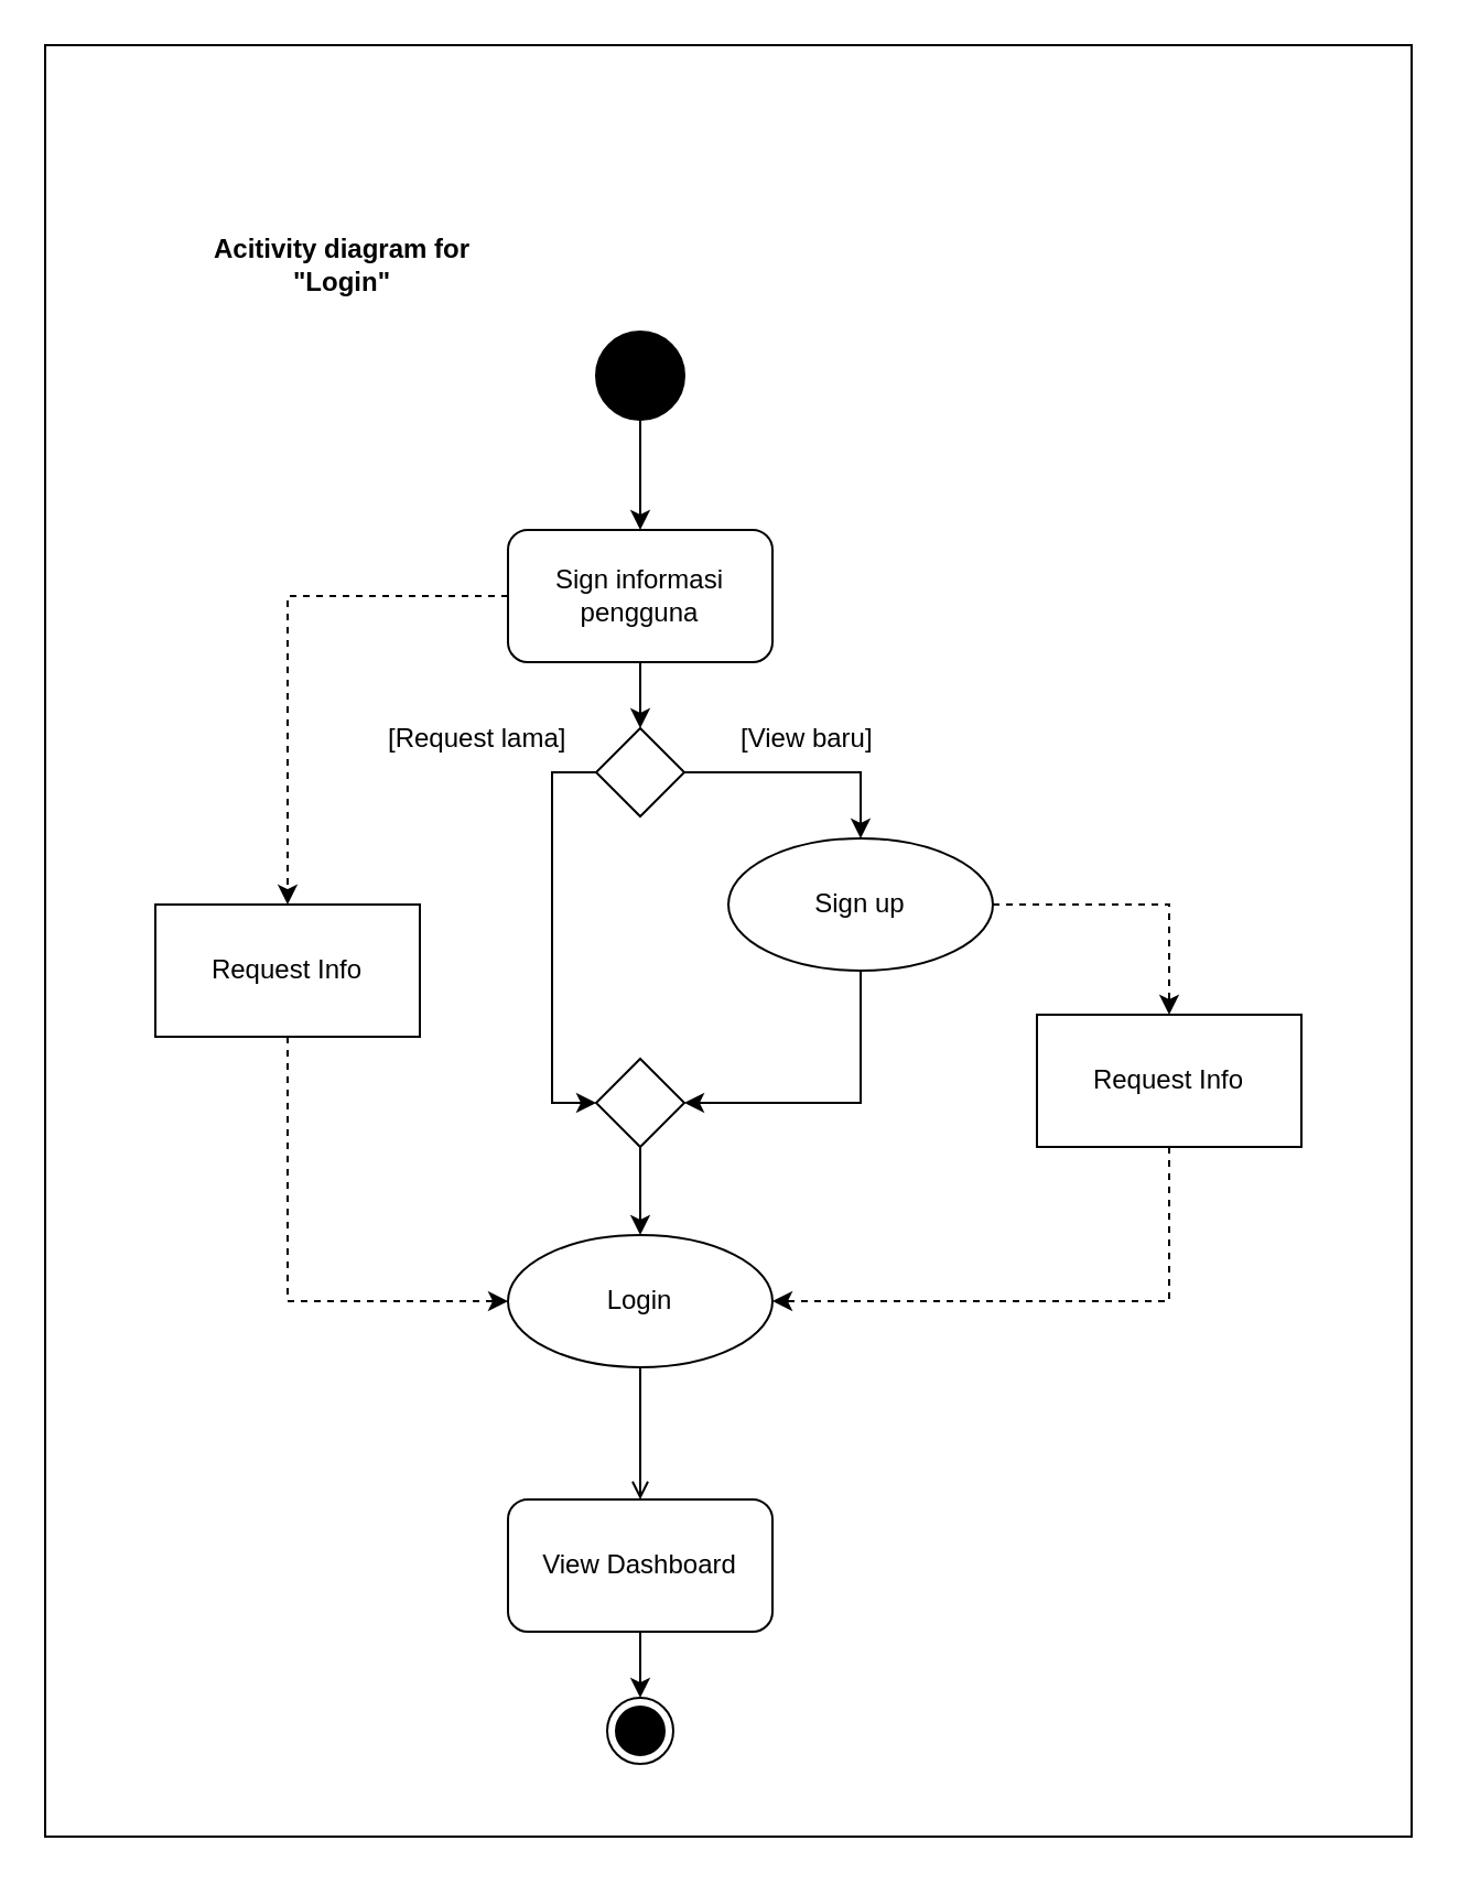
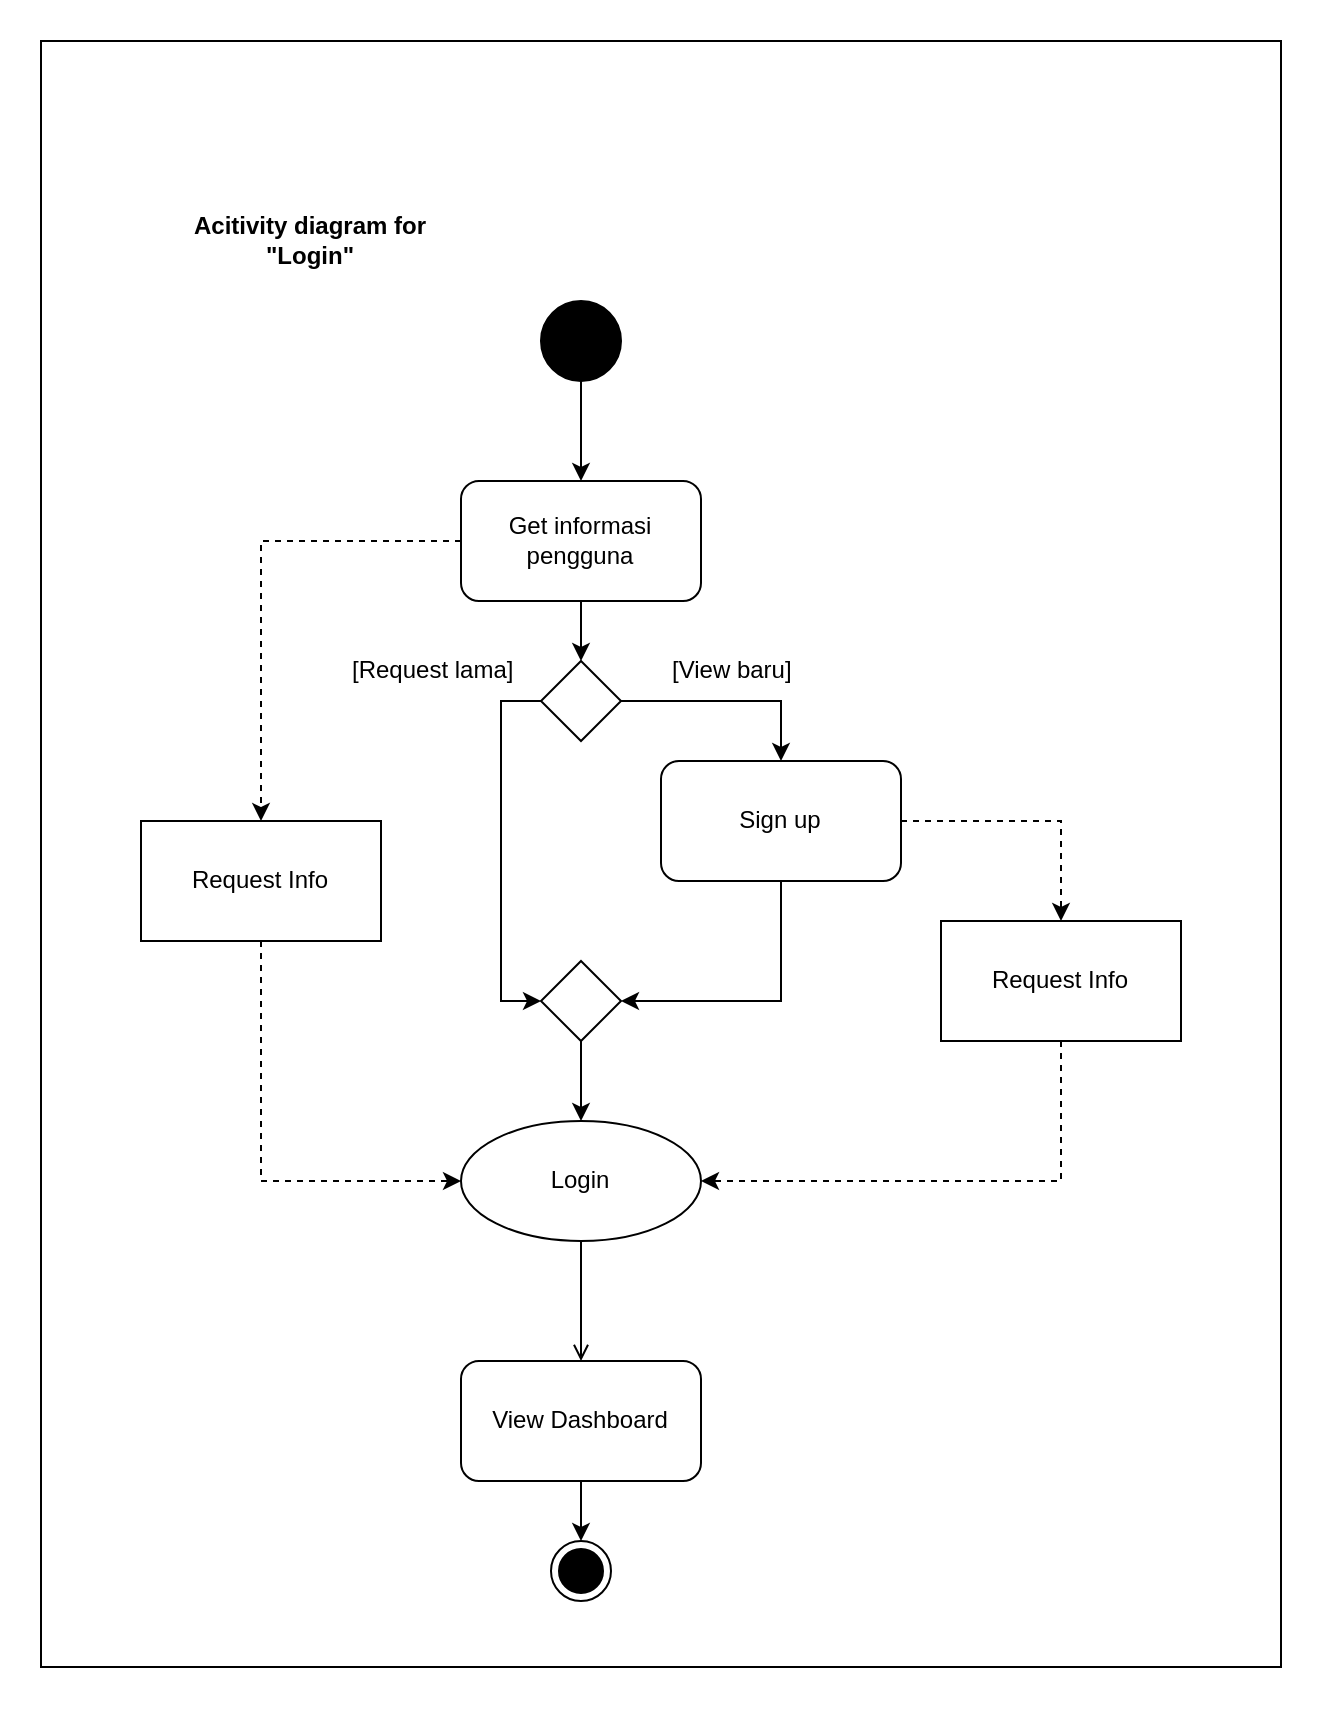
  <mxCell id="0" />
  <mxCell id="1" parent="0" />
  <mxCell id="2" value="" style="ellipse;whiteSpace=wrap;html=1;aspect=fixed;fillColor=#000000;" vertex="1" parent="1"><mxGeometry x="270" y="150" width="40" height="40" as="geometry" /></mxCell>
  <mxCell id="3" value="&lt;b&gt;Acitivity diagram for &quot;Login&quot;&lt;/b&gt;" style="text;html=1;strokeColor=none;fillColor=none;align=center;verticalAlign=middle;whiteSpace=wrap;rounded=0;" vertex="1" parent="1"><mxGeometry x="80" y="90" width="150" height="60" as="geometry" /></mxCell>
  <mxCell id="4" style="edgeStyle=orthogonalEdgeStyle;rounded=0;orthogonalLoop=1;jettySize=auto;html=1;entryX=0.5;entryY=0;entryDx=0;entryDy=0;dashed=1;" edge="1" parent="1" source="5" target="21"><mxGeometry relative="1" as="geometry" /></mxCell>
- <mxCell id="5" value="Sign informasi pengguna" style="rounded=1;whiteSpace=wrap;html=1;fillColor=default;" vertex="1" parent="1"><mxGeometry x="230" y="240" width="120" height="60" as="geometry" /></mxCell>
+ <mxCell id="5" value="Get informasi pengguna" style="rounded=1;whiteSpace=wrap;html=1;fillColor=default;" vertex="1" parent="1"><mxGeometry x="230" y="240" width="120" height="60" as="geometry" /></mxCell>
  <mxCell id="6" value="" style="endArrow=classic;html=1;rounded=0;exitX=0.5;exitY=1;exitDx=0;exitDy=0;entryX=0.5;entryY=0;entryDx=0;entryDy=0;" edge="1" parent="1" source="2" target="5"><mxGeometry width="50" height="50" relative="1" as="geometry"><mxPoint x="320" y="440" as="sourcePoint" /><mxPoint x="370" y="390" as="targetPoint" /></mxGeometry></mxCell>
  <mxCell id="7" style="edgeStyle=orthogonalEdgeStyle;rounded=0;orthogonalLoop=1;jettySize=auto;html=1;" edge="1" parent="1" source="9" target="13"><mxGeometry relative="1" as="geometry" /></mxCell>
  <mxCell id="8" style="edgeStyle=orthogonalEdgeStyle;rounded=0;orthogonalLoop=1;jettySize=auto;html=1;entryX=0;entryY=0.5;entryDx=0;entryDy=0;" edge="1" parent="1" source="9" target="15"><mxGeometry relative="1" as="geometry"><Array as="points"><mxPoint x="250" y="350" /><mxPoint x="250" y="500" /></Array></mxGeometry></mxCell>
  <mxCell id="9" value="" style="rhombus;whiteSpace=wrap;html=1;fillColor=default;" vertex="1" parent="1"><mxGeometry x="270" y="330" width="40" height="40" as="geometry" /></mxCell>
  <mxCell id="10" value="" style="endArrow=classic;html=1;rounded=0;entryX=0.5;entryY=0;entryDx=0;entryDy=0;" edge="1" parent="1" source="5" target="9"><mxGeometry width="50" height="50" relative="1" as="geometry"><mxPoint x="240" y="530" as="sourcePoint" /><mxPoint x="290" y="340" as="targetPoint" /></mxGeometry></mxCell>
  <mxCell id="11" style="edgeStyle=orthogonalEdgeStyle;rounded=0;orthogonalLoop=1;jettySize=auto;html=1;entryX=1;entryY=0.5;entryDx=0;entryDy=0;" edge="1" parent="1" source="13" target="15"><mxGeometry relative="1" as="geometry"><Array as="points"><mxPoint x="390" y="500" /></Array></mxGeometry></mxCell>
  <mxCell id="12" style="edgeStyle=orthogonalEdgeStyle;rounded=0;orthogonalLoop=1;jettySize=auto;html=1;dashed=1;entryX=0.5;entryY=0;entryDx=0;entryDy=0;" edge="1" parent="1" source="13" target="26"><mxGeometry relative="1" as="geometry"><mxPoint x="530" y="450" as="targetPoint" /></mxGeometry></mxCell>
- <mxCell id="13" value="Sign up" style="ellipse;whiteSpace=wrap;html=1;fillColor=default;" vertex="1" parent="1"><mxGeometry x="330" y="380" width="120" height="60" as="geometry" /></mxCell>
+ <mxCell id="13" value="Sign up" style="rounded=1;whiteSpace=wrap;html=1;fillColor=default;" vertex="1" parent="1"><mxGeometry x="330" y="380" width="120" height="60" as="geometry" /></mxCell>
  <mxCell id="14" style="edgeStyle=orthogonalEdgeStyle;rounded=0;orthogonalLoop=1;jettySize=auto;html=1;entryX=0.5;entryY=0;entryDx=0;entryDy=0;" edge="1" parent="1" source="15" target="19"><mxGeometry relative="1" as="geometry" /></mxCell>
  <mxCell id="15" value="" style="rhombus;whiteSpace=wrap;html=1;fillColor=default;" vertex="1" parent="1"><mxGeometry x="270" y="480" width="40" height="40" as="geometry" /></mxCell>
  <mxCell id="16" value="[View baru]" style="text;strokeColor=none;fillColor=none;align=left;verticalAlign=middle;spacingLeft=4;spacingRight=4;overflow=hidden;points=[[0,0.5],[1,0.5]];portConstraint=eastwest;rotatable=0;whiteSpace=wrap;html=1;" vertex="1" parent="1"><mxGeometry x="330" y="320" width="110" height="30" as="geometry" /></mxCell>
  <mxCell id="17" value="[Request lama]" style="text;strokeColor=none;fillColor=none;align=left;verticalAlign=middle;spacingLeft=4;spacingRight=4;overflow=hidden;points=[[0,0.5],[1,0.5]];portConstraint=eastwest;rotatable=0;whiteSpace=wrap;html=1;" vertex="1" parent="1"><mxGeometry x="170" y="320" width="110" height="30" as="geometry" /></mxCell>
  <mxCell id="18" style="edgeStyle=orthogonalEdgeStyle;rounded=0;orthogonalLoop=1;jettySize=auto;html=1;entryX=0.5;entryY=0;entryDx=0;entryDy=0;endArrow=open;" edge="1" parent="1" source="19" target="24"><mxGeometry relative="1" as="geometry" /></mxCell>
  <mxCell id="19" value="Login" style="ellipse;whiteSpace=wrap;html=1;fillColor=default;" vertex="1" parent="1"><mxGeometry x="230" y="560" width="120" height="60" as="geometry" /></mxCell>
  <mxCell id="20" style="edgeStyle=orthogonalEdgeStyle;rounded=0;orthogonalLoop=1;jettySize=auto;html=1;entryX=0;entryY=0.5;entryDx=0;entryDy=0;dashed=1;" edge="1" parent="1" source="21" target="19"><mxGeometry relative="1" as="geometry"><Array as="points"><mxPoint x="130" y="590" /></Array></mxGeometry></mxCell>
  <mxCell id="21" value="Request Info" style="rounded=0;whiteSpace=wrap;html=1;fillColor=default;" vertex="1" parent="1"><mxGeometry x="70" y="410" width="120" height="60" as="geometry" /></mxCell>
  <mxCell id="22" style="edgeStyle=orthogonalEdgeStyle;rounded=0;orthogonalLoop=1;jettySize=auto;html=1;entryX=1;entryY=0.5;entryDx=0;entryDy=0;dashed=1;exitX=0.5;exitY=1;exitDx=0;exitDy=0;" edge="1" parent="1" target="19" source="26"><mxGeometry relative="1" as="geometry"><Array as="points"><mxPoint x="530" y="590" /></Array><mxPoint x="530" y="520" as="sourcePoint" /></mxGeometry></mxCell>
  <mxCell id="23" style="edgeStyle=orthogonalEdgeStyle;rounded=0;orthogonalLoop=1;jettySize=auto;html=1;entryX=0.5;entryY=0;entryDx=0;entryDy=0;" edge="1" parent="1" source="24" target="25"><mxGeometry relative="1" as="geometry" /></mxCell>
  <mxCell id="24" value="View Dashboard" style="rounded=1;whiteSpace=wrap;html=1;fillColor=default;" vertex="1" parent="1"><mxGeometry x="230" y="680" width="120" height="60" as="geometry" /></mxCell>
  <mxCell id="25" value="" style="ellipse;html=1;shape=endState;fillColor=#000000;strokeColor=#000000;" vertex="1" parent="1"><mxGeometry x="275" y="770" width="30" height="30" as="geometry" /></mxCell>
  <mxCell id="26" value="Request Info" style="rounded=0;whiteSpace=wrap;html=1;fillColor=default;" vertex="1" parent="1"><mxGeometry x="470" y="460" width="120" height="60" as="geometry" /></mxCell>
  <mxCell id="27" value="" style="rounded=0;whiteSpace=wrap;html=1;fillColor=none;" vertex="1" parent="1"><mxGeometry x="20" y="20" width="620" height="813" as="geometry" /></mxCell>
